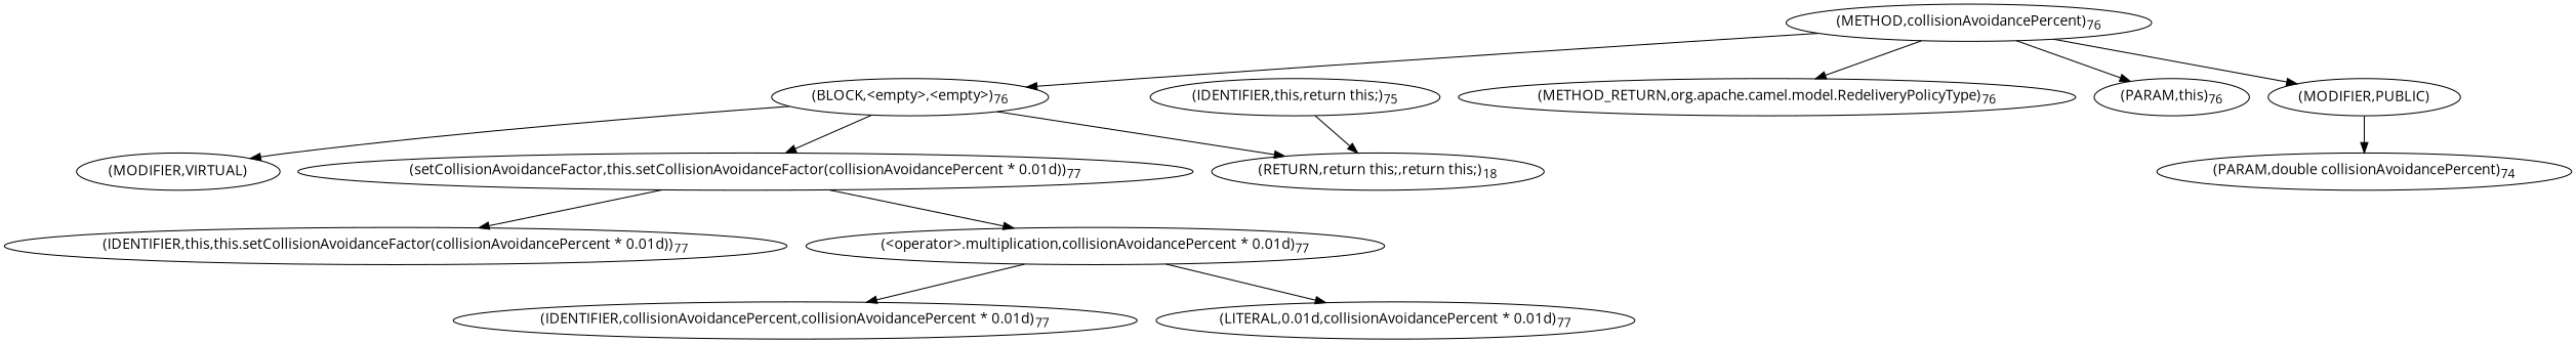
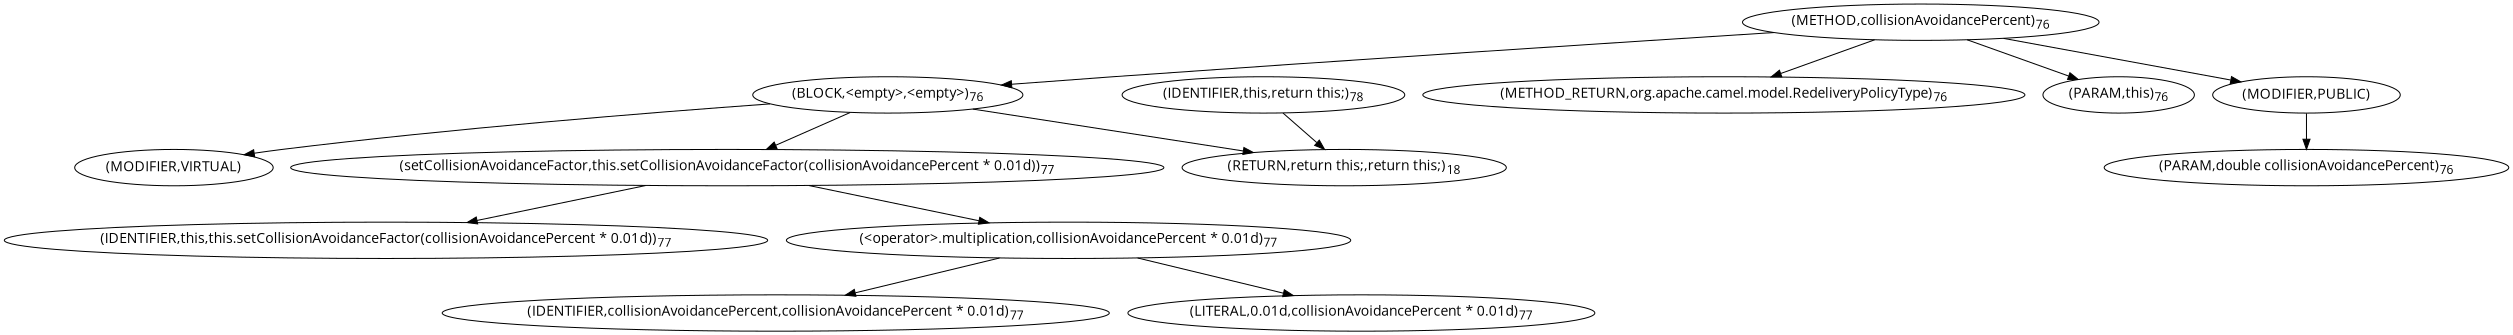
  digraph {
    fontname="Open Sans"
    node [fontname="Open Sans"]
    edge [fontname="Open Sans"]
    n1 [label=<(METHOD,collisionAvoidancePercent)<SUB>76</SUB>>]
    n2 [label=<(PARAM,this)<SUB>76</SUB>>]
    n3 [label=<(BLOCK,&lt;empty&gt;,&lt;empty&gt;)<SUB>76</SUB>>]
    n4 [label=<(MODIFIER,PUBLIC)>]
    n5 [label=<(METHOD_RETURN,org.apache.camel.model.RedeliveryPolicyType)<SUB>76</SUB>>]
-   n6 [label=<(PARAM,double collisionAvoidancePercent)<SUB>74</SUB>>]
+   n6 [label=<(PARAM,double collisionAvoidancePercent)<SUB>76</SUB>>]
    n7 [label=<(MODIFIER,VIRTUAL)>]
    n8 [label=<(setCollisionAvoidanceFactor,this.setCollisionAvoidanceFactor(collisionAvoidancePercent * 0.01d))<SUB>77</SUB>>]
    n9 [label=<(RETURN,return this;,return this;)<SUB>18</SUB>>]
    n10 [label=<(IDENTIFIER,this,this.setCollisionAvoidanceFactor(collisionAvoidancePercent * 0.01d))<SUB>77</SUB>>]
    n11 [label=<(&lt;operator&gt;.multiplication,collisionAvoidancePercent * 0.01d)<SUB>77</SUB>>]
    n12 [label=<(IDENTIFIER,collisionAvoidancePercent,collisionAvoidancePercent * 0.01d)<SUB>77</SUB>>]
    n13 [label=<(LITERAL,0.01d,collisionAvoidancePercent * 0.01d)<SUB>77</SUB>>]
-   n14 [label=<(IDENTIFIER,this,return this;)<SUB>75</SUB>>]
+   n14 [label=<(IDENTIFIER,this,return this;)<SUB>78</SUB>>]
    n1 -> n2
    n1 -> n3
    n1 -> n4
    n1 -> n5
    n3 -> n7
    n3 -> n8
    n3 -> n9
    n4 -> n6
    n8 -> n10
    n8 -> n11
    n11 -> n12
    n11 -> n13
    n14 -> n9
  }
